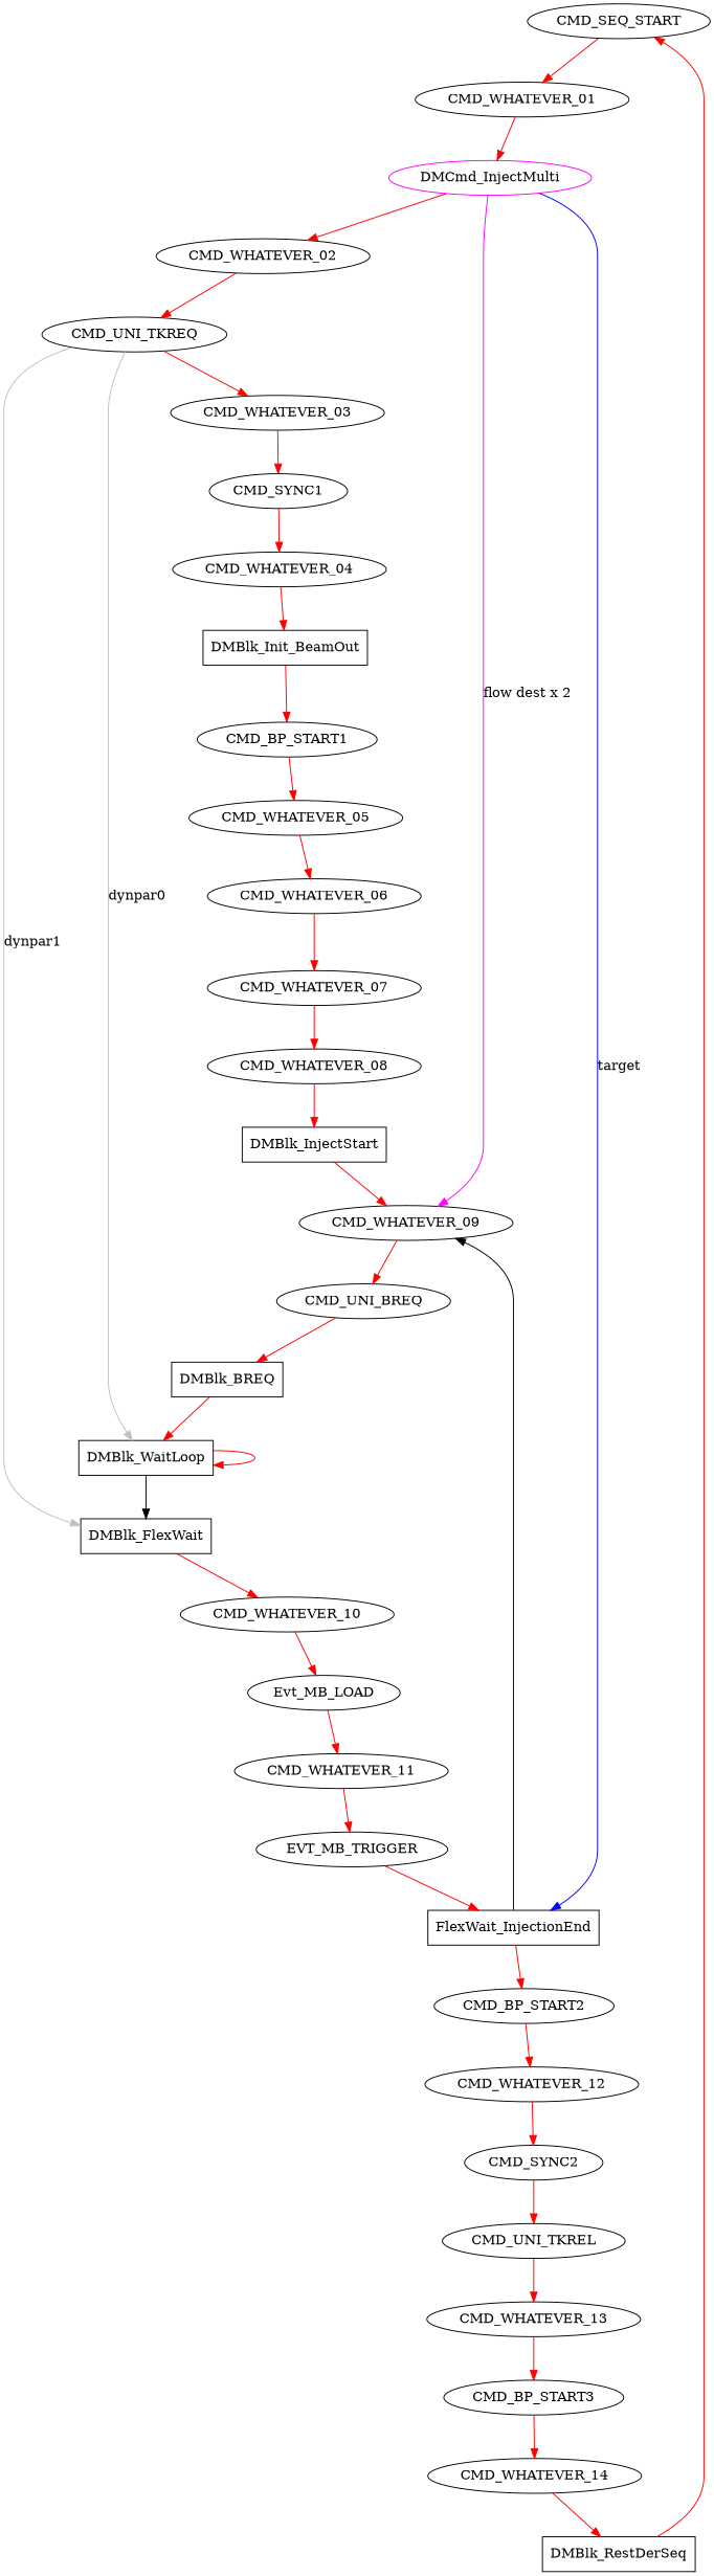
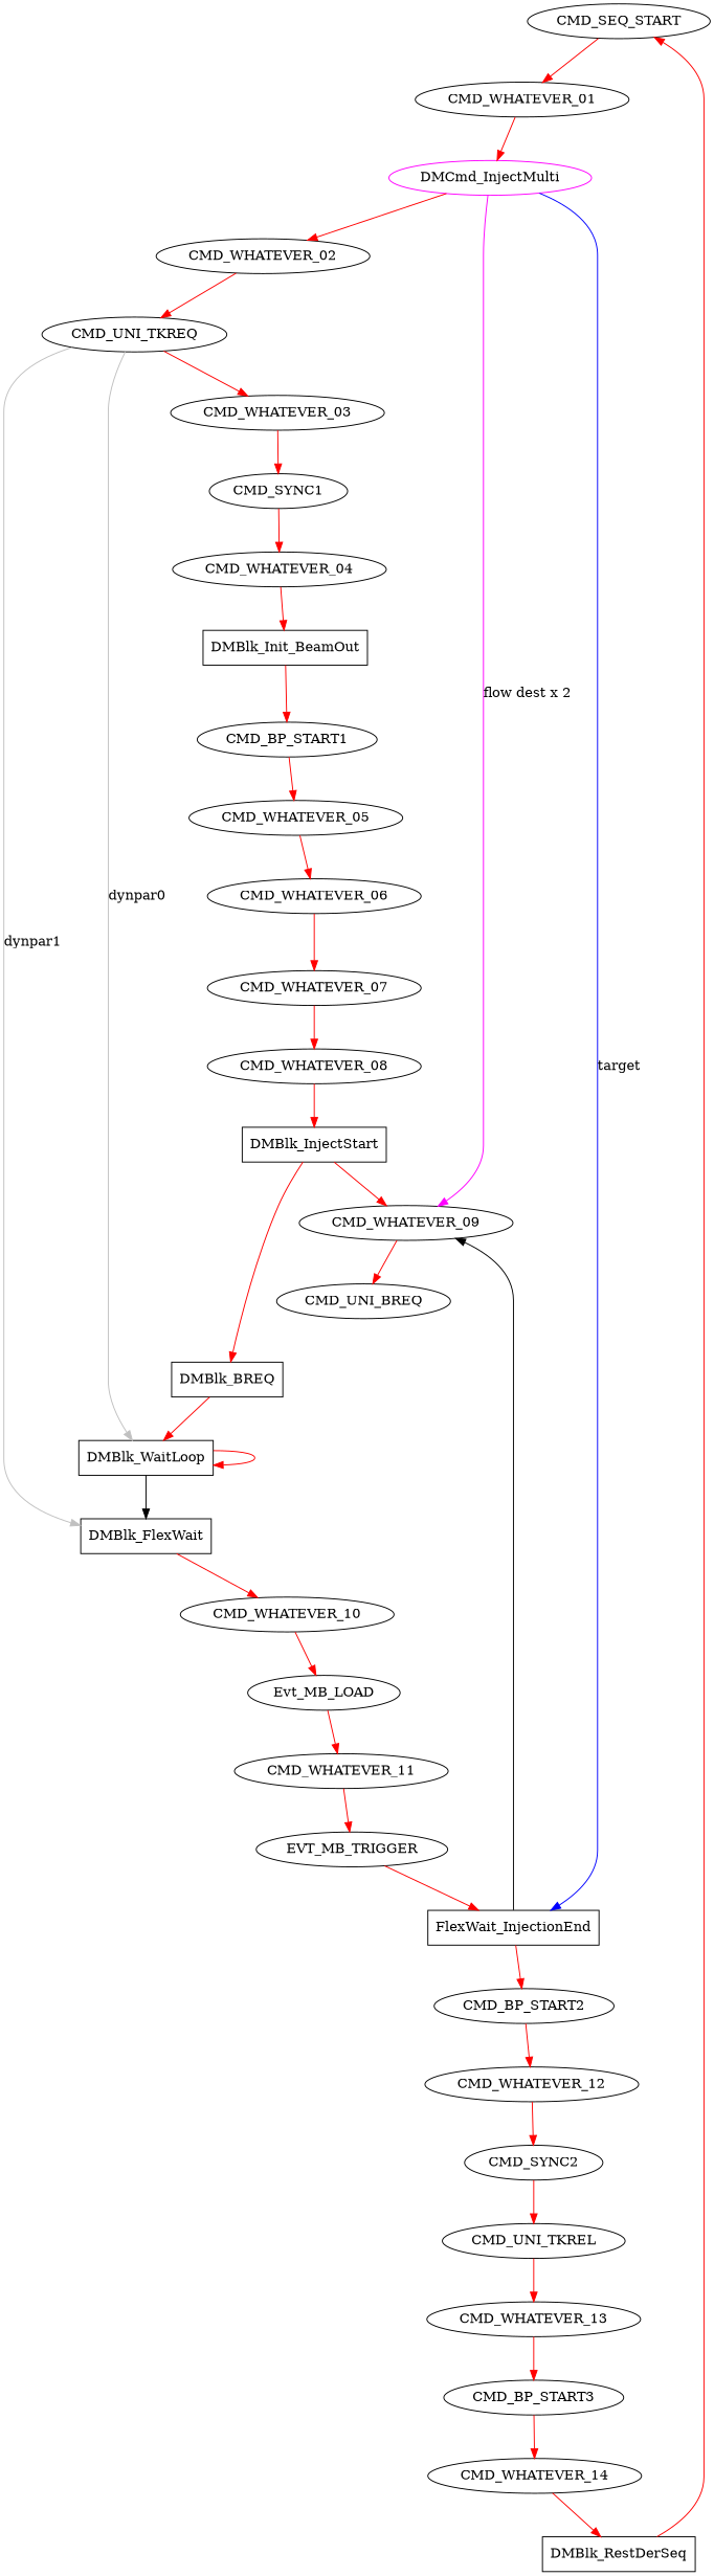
  digraph {
    mindist=0.6
    nodesep=0.6
    rankdir=TB
    ranksep=0.6
    node [color=black cpu=3 fillcolor=white par="0x456" pattern=UNIPZ_GATEWAY shape=oval style=filled type=tmsg]
    edge [color=red type=defdst]
    CMD_SEQ_START [par="0x123" patentry=true toffs=0]
    CMD_WHATEVER_01 [toffs=100]
    DMCmd_InjectMulti [color=magenta qty=1 tValid=0 toffs=300 type=flow par=""]
    CMD_WHATEVER_02 [toffs=400]
    CMD_WHATEVER_09 [toffs=0]
    n6 [label=FlexWait_InjectionEnd qhi=1 qil=1 qlo=1 shape=rectangle tperiod=26000000 type=blockalign par=""]
    CMD_UNI_TKREQ [par="0x0" toffs=500]
    CMD_UNI_BREQ [toffs=30000000]
    CMD_BP_START2 [toffs=500]
    CMD_WHATEVER_03 [toffs=1000]
    DMBlk_WaitLoop [qhi=1 qil=1 qlo=1 shape=rectangle tperiod=10000 type=block par=""]
    DMBlk_FlexWait [qhi=1 qil=1 qlo=1 shape=rectangle tperiod=71111 type=block par=""]
    CMD_SYNC1 [toffs=28000000]
    CMD_WHATEVER_10 [toffs=0]
    CMD_WHATEVER_04 [toffs=30000000]
    DMBlk_Init_BeamOut [shape=rectangle tperiod=214000500 type=block par=""]
    CMD_BP_START1 [toffs=0]
    CMD_WHATEVER_05 [toffs=28000000]
    CMD_WHATEVER_06 [toffs=30000000]
    CMD_WHATEVER_07 [toffs=58000000]
    CMD_WHATEVER_08 [toffs=70000000]
    DMBlk_InjectStart [shape=rectangle tperiod=75000000 type=block par=""]
    DMBlk_BREQ [shape=rectangle tperiod=30001000 type=block par=""]
    Evt_MB_LOAD [toffs=9000000]
    CMD_WHATEVER_11 [toffs=25000000]
    EVT_MB_TRIGGER [toffs=25000010]
    CMD_WHATEVER_12 [toffs=1000]
    CMD_SYNC2 [toffs=28000000]
    CMD_UNI_TKREL [toffs=30000000]
    CMD_WHATEVER_13 [toffs=200000000]
    CMD_BP_START3 [toffs=500000000]
    CMD_WHATEVER_14 [toffs=500000100]
    DMBlk_RestDerSeq [patexit=true qhi=1 qil=1 qlo=1 shape=rectangle tperiod=550000000 type=block par=""]
    CMD_SEQ_START -> CMD_WHATEVER_01
    CMD_WHATEVER_01 -> DMCmd_InjectMulti
    DMCmd_InjectMulti -> CMD_WHATEVER_02
    DMCmd_InjectMulti -> CMD_WHATEVER_09 [color=magenta label="flow dest x 2" type=flowdst]
    DMCmd_InjectMulti -> n6 [color=blue label=target type=target]
    CMD_WHATEVER_02 -> CMD_UNI_TKREQ
    CMD_WHATEVER_09 -> CMD_UNI_BREQ
    n6 -> CMD_WHATEVER_09 [color=black type=altdst]
    n6 -> CMD_BP_START2
    CMD_UNI_TKREQ -> CMD_WHATEVER_03
    CMD_UNI_TKREQ -> DMBlk_WaitLoop [color=grey label=dynpar0 type=dynpar0]
    CMD_UNI_TKREQ -> DMBlk_FlexWait [color=grey label=dynpar1 type=dynpar1]
-   CMD_UNI_BREQ -> DMBlk_BREQ
+   DMBlk_InjectStart -> DMBlk_BREQ
    CMD_BP_START2 -> CMD_WHATEVER_12
    CMD_WHATEVER_03 -> CMD_SYNC1
    DMBlk_WaitLoop -> DMBlk_WaitLoop
    DMBlk_WaitLoop -> DMBlk_FlexWait [color=black type=altdst]
    DMBlk_FlexWait -> CMD_WHATEVER_10
    CMD_SYNC1 -> CMD_WHATEVER_04
    CMD_WHATEVER_10 -> Evt_MB_LOAD
    CMD_WHATEVER_04 -> DMBlk_Init_BeamOut
    DMBlk_Init_BeamOut -> CMD_BP_START1
    CMD_BP_START1 -> CMD_WHATEVER_05
    CMD_WHATEVER_05 -> CMD_WHATEVER_06
    CMD_WHATEVER_06 -> CMD_WHATEVER_07
    CMD_WHATEVER_07 -> CMD_WHATEVER_08
    CMD_WHATEVER_08 -> DMBlk_InjectStart
    DMBlk_InjectStart -> CMD_WHATEVER_09
    DMBlk_BREQ -> DMBlk_WaitLoop
    Evt_MB_LOAD -> CMD_WHATEVER_11
    CMD_WHATEVER_11 -> EVT_MB_TRIGGER
    EVT_MB_TRIGGER -> n6
    CMD_WHATEVER_12 -> CMD_SYNC2
    CMD_SYNC2 -> CMD_UNI_TKREL
    CMD_UNI_TKREL -> CMD_WHATEVER_13
    CMD_WHATEVER_13 -> CMD_BP_START3
    CMD_BP_START3 -> CMD_WHATEVER_14
    CMD_WHATEVER_14 -> DMBlk_RestDerSeq
    DMBlk_RestDerSeq -> CMD_SEQ_START
  }
